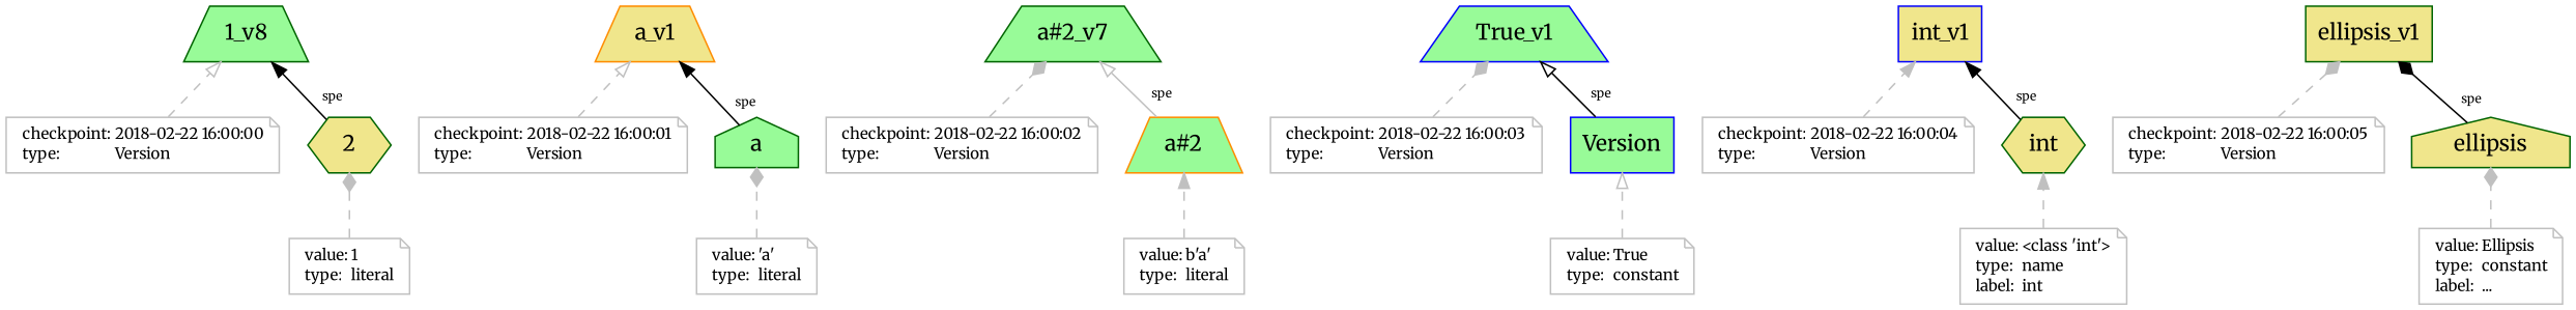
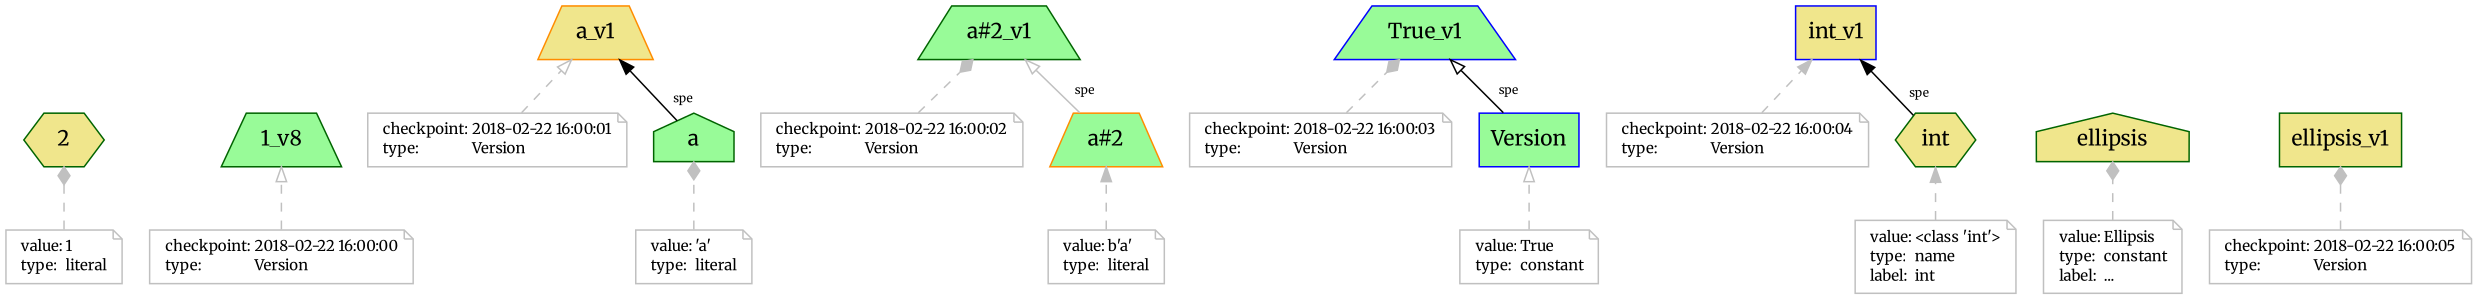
  digraph {
    fontname=Merriweather
    rankdir=BT
    node [color=gray fontname=Merriweather shape=note]
    edge [arrowhead=diamond fontname=Merriweather color=gray style=dashed]
    n1 [color=darkgreen fillcolor=khaki label=2 shape=hexagon style=filled]
    n2 [color=darkgreen fillcolor=palegreen label="1_v8" shape=trapezium style=filled]
    n3 [fontcolor=black fontsize=10 label=<<TABLE cellpadding="0" border="0"> 	<TR> 	    <TD align="left">value:</TD> 	    <TD align="left">1</TD> 	</TR> 	<TR> 	    <TD align="left">type:</TD> 	    <TD align="left">literal</TD> 	</TR> </TABLE>>]
    n4 [fontcolor=black fontsize=10 label=<<TABLE cellpadding="0" border="0"> 	<TR> 	    <TD align="left">checkpoint:</TD> 	    <TD align="left">2018-02-22 16:00:00</TD> 	</TR> 	<TR> 	    <TD align="left">type:</TD> 	    <TD align="left">Version</TD> 	</TR> </TABLE>>]
    n5 [color=darkgreen fillcolor=palegreen label=a shape=house style=filled]
    n6 [color=darkorange fillcolor=khaki label=a_v1 shape=trapezium style=filled]
    n7 [fontcolor=black fontsize=10 label=<<TABLE cellpadding="0" border="0"> 	<TR> 	    <TD align="left">value:</TD> 	    <TD align="left">&#x27;a&#x27;</TD> 	</TR> 	<TR> 	    <TD align="left">type:</TD> 	    <TD align="left">literal</TD> 	</TR> </TABLE>>]
    n8 [fontcolor=black fontsize=10 label=<<TABLE cellpadding="0" border="0"> 	<TR> 	    <TD align="left">checkpoint:</TD> 	    <TD align="left">2018-02-22 16:00:01</TD> 	</TR> 	<TR> 	    <TD align="left">type:</TD> 	    <TD align="left">Version</TD> 	</TR> </TABLE>>]
    n9 [color=darkorange fillcolor=palegreen label="a#2" shape=trapezium style=filled]
-   n10 [color=darkgreen fillcolor=palegreen label="a#2_v7" shape=trapezium style=filled]
+   n10 [color=darkgreen fillcolor=palegreen label="a#2_v1" shape=trapezium style=filled]
    n11 [fontcolor=black fontsize=10 label=<<TABLE cellpadding="0" border="0"> 	<TR> 	    <TD align="left">value:</TD> 	    <TD align="left">b&#x27;a&#x27;</TD> 	</TR> 	<TR> 	    <TD align="left">type:</TD> 	    <TD align="left">literal</TD> 	</TR> </TABLE>>]
    n12 [fontcolor=black fontsize=10 label=<<TABLE cellpadding="0" border="0"> 	<TR> 	    <TD align="left">checkpoint:</TD> 	    <TD align="left">2018-02-22 16:00:02</TD> 	</TR> 	<TR> 	    <TD align="left">type:</TD> 	    <TD align="left">Version</TD> 	</TR> </TABLE>>]
    n13 [color=blue fillcolor=palegreen label=Version shape=box style=filled]
    n14 [color=blue fillcolor=palegreen label=True_v1 shape=trapezium style=filled]
    n15 [fontcolor=black fontsize=10 label=<<TABLE cellpadding="0" border="0"> 	<TR> 	    <TD align="left">value:</TD> 	    <TD align="left">True</TD> 	</TR> 	<TR> 	    <TD align="left">type:</TD> 	    <TD align="left">constant</TD> 	</TR> </TABLE>>]
    n16 [fontcolor=black fontsize=10 label=<<TABLE cellpadding="0" border="0"> 	<TR> 	    <TD align="left">checkpoint:</TD> 	    <TD align="left">2018-02-22 16:00:03</TD> 	</TR> 	<TR> 	    <TD align="left">type:</TD> 	    <TD align="left">Version</TD> 	</TR> </TABLE>>]
    n17 [color=darkgreen fillcolor=khaki label=int shape=hexagon style=filled]
    n18 [color=blue fillcolor=khaki label=int_v1 shape=box style=filled]
    n19 [fontcolor=black fontsize=10 label=<<TABLE cellpadding="0" border="0"> 	<TR> 	    <TD align="left">value:</TD> 	    <TD align="left">&lt;class &#x27;int&#x27;&gt;</TD> 	</TR> 	<TR> 	    <TD align="left">type:</TD> 	    <TD align="left">name</TD> 	</TR> 	<TR> 	    <TD align="left">label:</TD> 	    <TD align="left">int</TD> 	</TR> </TABLE>>]
    n20 [fontcolor=black fontsize=10 label=<<TABLE cellpadding="0" border="0"> 	<TR> 	    <TD align="left">checkpoint:</TD> 	    <TD align="left">2018-02-22 16:00:04</TD> 	</TR> 	<TR> 	    <TD align="left">type:</TD> 	    <TD align="left">Version</TD> 	</TR> </TABLE>>]
    n21 [color=darkgreen fillcolor=khaki label=ellipsis shape=house style=filled]
    n22 [color=darkgreen fillcolor=khaki label=ellipsis_v1 shape=box style=filled]
    n23 [fontcolor=black fontsize=10 label=<<TABLE cellpadding="0" border="0"> 	<TR> 	    <TD align="left">value:</TD> 	    <TD align="left">Ellipsis</TD> 	</TR> 	<TR> 	    <TD align="left">type:</TD> 	    <TD align="left">constant</TD> 	</TR> 	<TR> 	    <TD align="left">label:</TD> 	    <TD align="left">...</TD> 	</TR> </TABLE>>]
    n24 [fontcolor=black fontsize=10 label=<<TABLE cellpadding="0" border="0"> 	<TR> 	    <TD align="left">checkpoint:</TD> 	    <TD align="left">2018-02-22 16:00:05</TD> 	</TR> 	<TR> 	    <TD align="left">type:</TD> 	    <TD align="left">Version</TD> 	</TR> </TABLE>>]
-   n1 -> n2 [arrowhead=normal labelangle=60.0 labeldistance=1.5 labelfontsize=8 rotation=20 taillabel=spe color="" style=""]
    n3 -> n1
    n4 -> n2 [arrowhead=onormal]
    n5 -> n6 [arrowhead=normal labelangle=60.0 labeldistance=1.5 labelfontsize=8 rotation=20 taillabel=spe color="" style=""]
    n7 -> n5
    n8 -> n6 [arrowhead=onormal]
    n9 -> n10 [arrowhead=onormal labelangle=60.0 labeldistance=1.5 labelfontsize=8 rotation=20 taillabel=spe style=""]
    n11 -> n9 [arrowhead=normal]
    n12 -> n10
    n13 -> n14 [arrowhead=onormal labelangle=60.0 labeldistance=1.5 labelfontsize=8 rotation=20 taillabel=spe color="" style=""]
    n15 -> n13 [arrowhead=onormal]
    n16 -> n14
    n17 -> n18 [arrowhead=normal labelangle=60.0 labeldistance=1.5 labelfontsize=8 rotation=20 taillabel=spe color="" style=""]
    n19 -> n17 [arrowhead=normal]
    n20 -> n18 [arrowhead=normal]
-   n21 -> n22 [labelangle=60.0 labeldistance=1.5 labelfontsize=8 rotation=20 taillabel=spe color="" style=""]
    n23 -> n21
    n24 -> n22
  }
